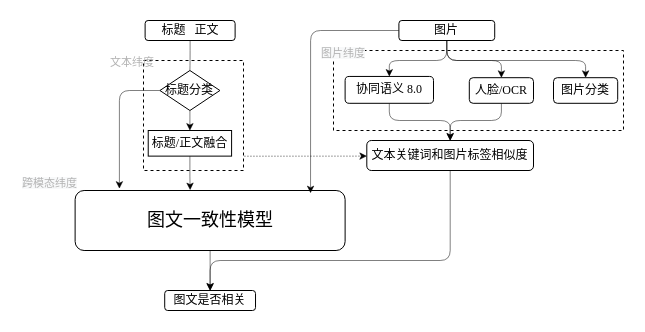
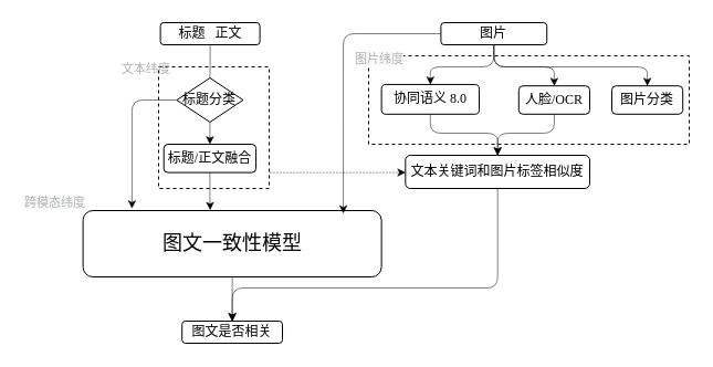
  <mxCell id="0" />
  <mxCell id="1" parent="0" />
  <mxCell id="2" value="" style="rounded=0;whiteSpace=wrap;html=1;dashed=1;strokeWidth=1;" vertex="1" parent="1"><mxGeometry x="143" y="60" width="100" height="110" as="geometry" /></mxCell>
  <mxCell id="3" value="" style="rounded=0;whiteSpace=wrap;html=1;dashed=1;strokeWidth=1;" vertex="1" parent="1"><mxGeometry x="333" y="50" width="290" height="80" as="geometry" /></mxCell>
  <mxCell id="4" style="edgeStyle=orthogonalEdgeStyle;orthogonalLoop=1;jettySize=auto;html=1;entryX=0.5;entryY=0;entryDx=0;entryDy=0;fontSize=11;fontColor=#B3B3B3;strokeWidth=0.5;rounded=1;" edge="1" parent="1" source="5" target="8"><mxGeometry relative="1" as="geometry" /></mxCell>
  <mxCell id="5" value="&lt;font style=&quot;font-size: 18px; background-color: rgb(255, 255, 255);&quot;&gt;图文一致性模型&lt;/font&gt;" style="rounded=1;whiteSpace=wrap;html=1;fontFamily=Lucida Console;" vertex="1" parent="1"><mxGeometry x="74.62" y="190" width="270" height="60" as="geometry" /></mxCell>
  <mxCell id="6" style="edgeStyle=orthogonalEdgeStyle;rounded=0;orthogonalLoop=1;jettySize=auto;html=1;entryX=0.426;entryY=-0.008;entryDx=0;entryDy=0;entryPerimeter=0;strokeWidth=0.5;" edge="1" parent="1" source="7" target="5"><mxGeometry relative="1" as="geometry" /></mxCell>
- <mxCell id="7" value="&lt;font style=&quot;font-size: 12px&quot;&gt;&lt;font&gt;标题/正文融合&lt;/font&gt;&lt;br&gt;&lt;/font&gt;" style="whiteSpace=wrap;html=1;fontFamily=Lucida Console;fillColor=#FFFFFF;fontColor=#000000;rounded=0;" vertex="1" parent="1"><mxGeometry x="147.72" y="130" width="83.37" height="25.62" as="geometry" /></mxCell>
+ <mxCell id="7" value="&lt;font style=&quot;font-size: 12px&quot;&gt;&lt;font&gt;标题/正文融合&lt;/font&gt;&lt;br&gt;&lt;/font&gt;" style="rounded=1;whiteSpace=wrap;html=1;fontFamily=Lucida Console;fillColor=#FFFFFF;fontColor=#000000;" vertex="1" parent="1"><mxGeometry x="147.72" y="130" width="83.37" height="25.62" as="geometry" /></mxCell>
  <mxCell id="8" value="&lt;font style=&quot;font-size: 12px&quot;&gt;图文是否相关&lt;/font&gt;" style="rounded=1;whiteSpace=wrap;html=1;fontFamily=Lucida Console;" vertex="1" parent="1"><mxGeometry x="164.21" y="290" width="90.81" height="20" as="geometry" /></mxCell>
  <mxCell id="9" value="" style="edgeStyle=orthogonalEdgeStyle;orthogonalLoop=1;jettySize=auto;html=1;fontSize=12;strokeWidth=0.5;rounded=1;endArrow=none;" edge="1" parent="1" source="10" target="24"><mxGeometry relative="1" as="geometry" /></mxCell>
  <mxCell id="10" value="标题&amp;nbsp; &amp;nbsp;正文" style="rounded=1;whiteSpace=wrap;html=1;fontFamily=Lucida Console;" vertex="1" parent="1"><mxGeometry x="144.62" y="20" width="90" height="20" as="geometry" /></mxCell>
  <mxCell id="11" style="edgeStyle=orthogonalEdgeStyle;orthogonalLoop=1;jettySize=auto;html=1;entryX=0.872;entryY=0.043;entryDx=0;entryDy=0;entryPerimeter=0;fontSize=12;fontColor=#FFFFFF;strokeWidth=0.5;rounded=1;" edge="1" parent="1" source="15" target="5"><mxGeometry relative="1" as="geometry" /></mxCell>
  <mxCell id="12" style="edgeStyle=orthogonalEdgeStyle;orthogonalLoop=1;jettySize=auto;html=1;entryX=0.5;entryY=0;entryDx=0;entryDy=0;fontSize=12;fontColor=#FFFFFF;strokeWidth=0.5;rounded=1;" edge="1" parent="1" source="15" target="17"><mxGeometry relative="1" as="geometry"><Array as="points"><mxPoint x="446" y="60" /><mxPoint x="389" y="60" /></Array></mxGeometry></mxCell>
  <mxCell id="13" style="edgeStyle=orthogonalEdgeStyle;orthogonalLoop=1;jettySize=auto;html=1;entryX=0.5;entryY=0;entryDx=0;entryDy=0;fontSize=11;fontColor=#B3B3B3;strokeWidth=0.5;rounded=1;" edge="1" parent="1" source="15" target="21"><mxGeometry relative="1" as="geometry" /></mxCell>
  <mxCell id="14" style="edgeStyle=orthogonalEdgeStyle;rounded=1;orthogonalLoop=1;jettySize=auto;html=1;entryX=0.5;entryY=0;entryDx=0;entryDy=0;strokeWidth=0.5;" edge="1" parent="1" source="15" target="29"><mxGeometry relative="1" as="geometry"><Array as="points"><mxPoint x="446" y="60" /><mxPoint x="585" y="60" /></Array></mxGeometry></mxCell>
  <mxCell id="15" value="图片" style="rounded=1;whiteSpace=wrap;html=1;fontFamily=Lucida Console;" vertex="1" parent="1"><mxGeometry x="398.4" y="20" width="95.81" height="20" as="geometry" /></mxCell>
  <mxCell id="16" style="edgeStyle=orthogonalEdgeStyle;orthogonalLoop=1;jettySize=auto;html=1;entryX=0.5;entryY=0;entryDx=0;entryDy=0;fontSize=11;fontColor=#B3B3B3;strokeWidth=0.5;rounded=1;" edge="1" parent="1" source="17" target="19"><mxGeometry relative="1" as="geometry"><Array as="points"><mxPoint x="389" y="120" /><mxPoint x="450" y="120" /></Array></mxGeometry></mxCell>
  <mxCell id="17" value="&lt;font style=&quot;font-size: 12px&quot;&gt;协同语义 8.0&lt;/font&gt;" style="rounded=1;whiteSpace=wrap;html=1;fontFamily=Lucida Console;fontColor=#000000;" vertex="1" parent="1"><mxGeometry x="344.62" y="75.94" width="88.39" height="26.87" as="geometry" /></mxCell>
  <mxCell id="18" style="edgeStyle=orthogonalEdgeStyle;orthogonalLoop=1;jettySize=auto;html=1;entryX=0.5;entryY=0;entryDx=0;entryDy=0;fontSize=11;fontColor=#B3B3B3;strokeWidth=0.5;rounded=1;" edge="1" parent="1" source="19" target="8"><mxGeometry relative="1" as="geometry"><Array as="points"><mxPoint x="450" y="260" /><mxPoint x="210" y="260" /></Array></mxGeometry></mxCell>
  <mxCell id="19" value="文本关键词和图片标签相似度" style="rounded=1;whiteSpace=wrap;html=1;fontFamily=Lucida Console;" vertex="1" parent="1"><mxGeometry x="366.31" y="140" width="166.69" height="30" as="geometry" /></mxCell>
  <mxCell id="20" style="edgeStyle=orthogonalEdgeStyle;orthogonalLoop=1;jettySize=auto;html=1;entryX=0.5;entryY=0;entryDx=0;entryDy=0;fontSize=11;fontColor=#B3B3B3;strokeWidth=0.5;rounded=1;" edge="1" parent="1" source="21" target="19"><mxGeometry relative="1" as="geometry"><Array as="points"><mxPoint x="501" y="120" /><mxPoint x="450" y="120" /></Array></mxGeometry></mxCell>
  <mxCell id="21" value="人脸/OCR" style="rounded=1;whiteSpace=wrap;html=1;fontFamily=Lucida Console;" vertex="1" parent="1"><mxGeometry x="468.81" y="77.19" width="64.19" height="25.62" as="geometry" /></mxCell>
  <mxCell id="22" style="edgeStyle=orthogonalEdgeStyle;orthogonalLoop=1;jettySize=auto;html=1;entryX=0.164;entryY=-0.032;entryDx=0;entryDy=0;entryPerimeter=0;fontSize=12;strokeWidth=0.5;rounded=1;" edge="1" parent="1" source="24" target="5"><mxGeometry relative="1" as="geometry"><Array as="points"><mxPoint x="119" y="90" /></Array></mxGeometry></mxCell>
  <mxCell id="23" style="edgeStyle=orthogonalEdgeStyle;rounded=0;orthogonalLoop=1;jettySize=auto;html=1;exitX=0.5;exitY=1;exitDx=0;exitDy=0;entryX=0.5;entryY=0;entryDx=0;entryDy=0;strokeWidth=0.5;" edge="1" parent="1" source="24" target="7"><mxGeometry relative="1" as="geometry" /></mxCell>
  <mxCell id="24" value="&lt;font face=&quot;lucida console&quot;&gt;标题分类&lt;/font&gt;" style="rhombus;whiteSpace=wrap;html=1;fontSize=12;fillColor=#FFFFFF;fontColor=#000000;" vertex="1" parent="1"><mxGeometry x="159.41" y="70" width="60" height="40" as="geometry" /></mxCell>
  <mxCell id="25" value="&lt;meta charset=&quot;utf-8&quot;&gt;&lt;span style=&quot;color: rgb(179, 179, 179); font-family: helvetica; font-size: 11px; font-style: normal; font-weight: 400; letter-spacing: normal; text-align: center; text-indent: 0px; text-transform: none; word-spacing: 0px; background-color: rgb(248, 249, 250); display: inline; float: none;&quot;&gt;图片纬度&lt;/span&gt;" style="text;whiteSpace=wrap;html=1;fontSize=11;fontColor=#B3B3B3;" vertex="1" parent="1"><mxGeometry x="318.89" y="40" width="70" height="30" as="geometry" /></mxCell>
  <mxCell id="26" value="&lt;span style=&quot;color: rgb(179 , 179 , 179) ; font-family: &amp;#34;helvetica&amp;#34; ; font-size: 11px ; font-style: normal ; font-weight: 400 ; letter-spacing: normal ; text-align: center ; text-indent: 0px ; text-transform: none ; word-spacing: 0px ; background-color: rgb(248 , 249 , 250) ; display: inline ; float: none&quot;&gt;跨模态纬度&lt;/span&gt;" style="text;whiteSpace=wrap;html=1;fontSize=11;fontColor=#B3B3B3;" vertex="1" parent="1"><mxGeometry x="20" y="170" width="70" height="30" as="geometry" /></mxCell>
  <mxCell id="27" value="" style="endArrow=classic;html=1;fontSize=11;fontColor=#B3B3B3;exitX=1.007;exitY=0.87;exitDx=0;exitDy=0;exitPerimeter=0;dashed=1;strokeWidth=0.5;rounded=1;" edge="1" parent="1" source="2"><mxGeometry width="50" height="50" relative="1" as="geometry"><mxPoint x="272.2" y="175.62" as="sourcePoint" /><mxPoint x="366.31" y="155.62" as="targetPoint" /></mxGeometry></mxCell>
  <mxCell id="28" value="&lt;font style=&quot;font-size: 11px&quot; color=&quot;#b3b3b3&quot;&gt;文本纬度&lt;/font&gt;" style="text;html=1;strokeColor=none;fillColor=none;align=center;verticalAlign=middle;whiteSpace=wrap;rounded=0;dashed=1;" vertex="1" parent="1"><mxGeometry x="102.11" y="47.19" width="60" height="30" as="geometry" /></mxCell>
  <mxCell id="29" value="图片分类" style="rounded=1;whiteSpace=wrap;html=1;fontFamily=Lucida Console;" vertex="1" parent="1"><mxGeometry x="553" y="77.19" width="64.19" height="25.62" as="geometry" /></mxCell>
